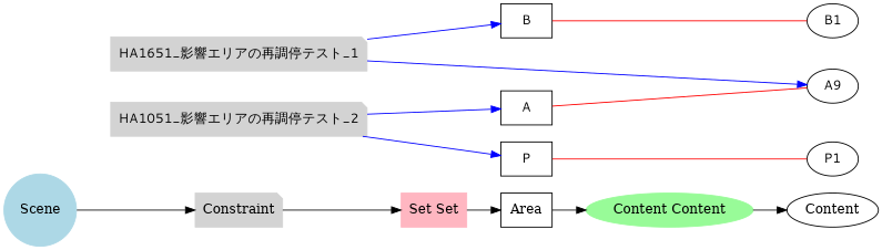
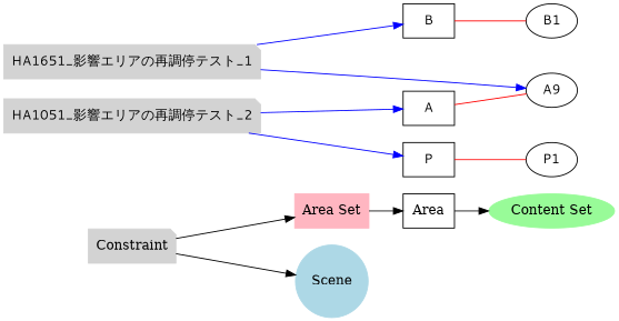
  digraph {
    clusterrank=global
    rankdir=LR
    node [shape=box fontname="Meiryo UI"]
    Area [fontname=""]
    n2 [label=A]
    n3 [label=B]
    n4 [label=P]
-   Content [shape=ellipse fontname=""]
    n6 [label=A9 shape=ellipse]
    n7 [label=B1 shape=ellipse]
    n8 [label=P1 shape=ellipse]
    Constraint [color=lightgrey shape=note style=filled fontname=""]
    n10 [color=lightgrey label="HA1651_影響エリアの再調停テスト_1" shape=note style=filled]
    n11 [color=lightgrey label="HA1051_影響エリアの再調停テスト_2" shape=note style=filled]
-   "Area Set" [color=lightpink style=filled label="Set Set" fontname=""]
-   "Content Set" [color=palegreen shape=ellipse style=filled label="Content Content" fontname=""]
+   "Area Set" [color=lightpink style=filled fontname=""]
+   "Content Set" [color=palegreen shape=ellipse style=filled fontname=""]
    Scene [color=lightblue shape=circle style=filled fontname=""]
    subgraph sub_1 {
      rank=same
      Area
      n2
      n3
      n4
    }
    subgraph sub_2 {
      rank=same
-     Content
      n6
      n7
      n8
    }
    subgraph sub_3 {
      rank=same
      Constraint
      n10
      n11
    }
    subgraph sub_4 {
      rank=same
      Constraint
    }
    subgraph sub_5 {
      rank=same
      Constraint
    }
    subgraph sub_6 {
      "Area Set"
    }
    subgraph sub_7 {
      "Content Set"
    }
    subgraph sub_8 {
      rank=same
      Scene
    }
    Area -> "Content Set"
    n2 -> n6 [color=red dir=none]
    n3 -> n7 [color=red dir=none]
    n4 -> n8 [color=red dir=none]
    Constraint -> "Area Set"
    n10 -> n3 [color=blue]
    n10 -> n6 [color=blue]
    n11 -> n2 [color=blue]
    n11 -> n4 [color=blue]
    "Area Set" -> Area
-   "Content Set" -> Content
-   Scene -> Constraint
+   Constraint -> Scene
  }
